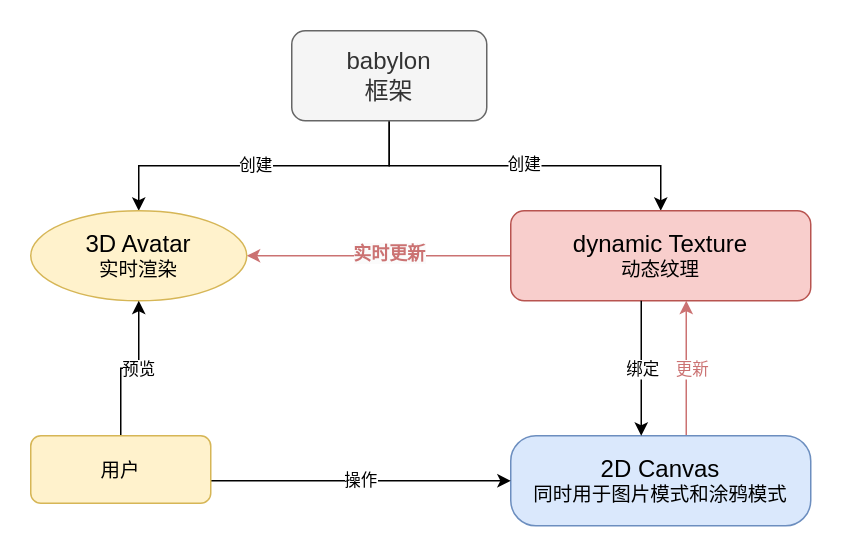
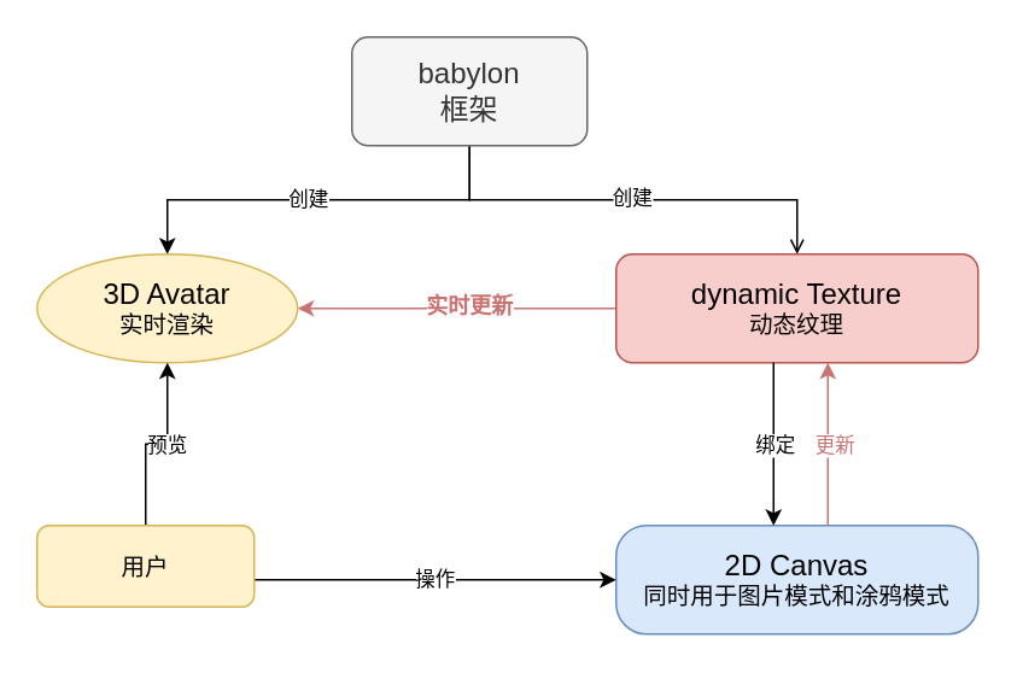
  <mxCell id="0" />
  <mxCell id="1" parent="0" />
- <mxCell id="2" style="edgeStyle=orthogonalEdgeStyle;rounded=0;orthogonalLoop=1;jettySize=auto;html=1;entryX=0.5;entryY=0;entryDx=0;entryDy=0;" edge="1" parent="1" source="6" target="12"><mxGeometry relative="1" as="geometry"><Array as="points"><mxPoint x="259" y="110" /><mxPoint x="440" y="110" /></Array></mxGeometry></mxCell>
+ <mxCell id="2" style="edgeStyle=orthogonalEdgeStyle;rounded=0;orthogonalLoop=1;jettySize=auto;html=1;entryX=0.5;entryY=0;entryDx=0;entryDy=0;endArrow=open;" edge="1" parent="1" source="6" target="12"><mxGeometry relative="1" as="geometry"><Array as="points"><mxPoint x="259" y="110" /><mxPoint x="440" y="110" /></Array></mxGeometry></mxCell>
  <mxCell id="3" value="创建" style="edgeLabel;html=1;align=center;verticalAlign=middle;resizable=0;points=[];" vertex="1" connectable="0" parent="2"><mxGeometry x="-0.012" y="2" relative="1" as="geometry"><mxPoint as="offset" /></mxGeometry></mxCell>
  <mxCell id="4" style="edgeStyle=orthogonalEdgeStyle;rounded=0;orthogonalLoop=1;jettySize=auto;html=1;entryX=0.5;entryY=0;entryDx=0;entryDy=0;" edge="1" parent="1" source="6" target="13"><mxGeometry relative="1" as="geometry"><Array as="points"><mxPoint x="259" y="110" /><mxPoint x="92" y="110" /></Array></mxGeometry></mxCell>
  <mxCell id="5" value="创建" style="edgeLabel;html=1;align=center;verticalAlign=middle;resizable=0;points=[];" vertex="1" connectable="0" parent="4"><mxGeometry x="0.057" y="-1" relative="1" as="geometry"><mxPoint as="offset" /></mxGeometry></mxCell>
  <mxCell id="6" value="&lt;span style=&quot;font-size: 16px;&quot;&gt;babylon&lt;br&gt;框架&lt;/span&gt;" style="rounded=1;whiteSpace=wrap;html=1;fillColor=#f5f5f5;fontColor=#333333;strokeColor=#666666;" vertex="1" parent="1"><mxGeometry x="194" y="20" width="130" height="60" as="geometry" /></mxCell>
  <mxCell id="7" style="edgeStyle=orthogonalEdgeStyle;rounded=0;orthogonalLoop=1;jettySize=auto;html=1;entryX=0.5;entryY=1;entryDx=0;entryDy=0;strokeColor=#cb7272;" edge="1" parent="1"><mxGeometry relative="1" as="geometry"><mxPoint x="457" y="290" as="sourcePoint" /><mxPoint x="457" y="200" as="targetPoint" /></mxGeometry></mxCell>
  <mxCell id="8" value="&lt;font color=&quot;#cb7272&quot;&gt;更新&lt;/font&gt;" style="edgeLabel;html=1;align=center;verticalAlign=middle;resizable=0;points=[];" vertex="1" connectable="0" parent="7"><mxGeometry y="-3" relative="1" as="geometry"><mxPoint as="offset" /></mxGeometry></mxCell>
  <mxCell id="9" value="&lt;font style=&quot;&quot;&gt;&lt;font style=&quot;font-size: 16px;&quot;&gt;2D Canvas&lt;br&gt;&lt;/font&gt;&lt;font style=&quot;font-size: 13px;&quot;&gt;同时用于图片模式和涂鸦模式&lt;/font&gt;&lt;br&gt;&lt;/font&gt;" style="rounded=1;whiteSpace=wrap;html=1;fillColor=#dae8fc;strokeColor=#6c8ebf;arcSize=28;" vertex="1" parent="1"><mxGeometry x="340" y="290" width="200" height="60" as="geometry" /></mxCell>
  <mxCell id="10" style="edgeStyle=orthogonalEdgeStyle;rounded=0;orthogonalLoop=1;jettySize=auto;html=1;strokeColor=#CB7272;" edge="1" parent="1" source="12" target="13"><mxGeometry relative="1" as="geometry" /></mxCell>
  <mxCell id="11" value="&lt;b style=&quot;border-color: var(--border-color); font-size: 12px; background-color: rgb(251, 251, 251);&quot;&gt;&lt;font style=&quot;border-color: var(--border-color);&quot; color=&quot;#cb7272&quot;&gt;实时更新&lt;/font&gt;&lt;/b&gt;" style="edgeLabel;html=1;align=center;verticalAlign=middle;resizable=0;points=[];" vertex="1" connectable="0" parent="10"><mxGeometry x="-0.068" y="-2" relative="1" as="geometry"><mxPoint as="offset" /></mxGeometry></mxCell>
  <mxCell id="12" value="&lt;font style=&quot;&quot;&gt;&lt;span style=&quot;font-size: 16px;&quot;&gt;dynamic Texture&lt;/span&gt;&lt;br&gt;&lt;font style=&quot;font-size: 13px;&quot;&gt;动态纹理&lt;/font&gt;&lt;br&gt;&lt;/font&gt;" style="rounded=1;whiteSpace=wrap;html=1;fillColor=#f8cecc;strokeColor=#b85450;" vertex="1" parent="1"><mxGeometry x="340" y="140" width="200" height="60" as="geometry" /></mxCell>
  <mxCell id="13" value="&lt;font style=&quot;&quot;&gt;&lt;span style=&quot;font-size: 16px;&quot;&gt;3D Avatar&lt;/span&gt;&lt;br&gt;&lt;font style=&quot;font-size: 13px;&quot;&gt;实时渲染&lt;/font&gt;&lt;br&gt;&lt;/font&gt;" style="ellipse;whiteSpace=wrap;html=1;fillColor=#fff2cc;strokeColor=#d6b656;" vertex="1" parent="1"><mxGeometry x="20" y="140" width="144" height="60" as="geometry" /></mxCell>
  <mxCell id="14" value="" style="endArrow=classic;html=1;rounded=0;exitX=0.25;exitY=1;exitDx=0;exitDy=0;entryX=0.25;entryY=0;entryDx=0;entryDy=0;" edge="1" parent="1"><mxGeometry width="50" height="50" relative="1" as="geometry"><mxPoint x="427" y="200" as="sourcePoint" /><mxPoint x="427" y="290" as="targetPoint" /></mxGeometry></mxCell>
  <mxCell id="15" value="绑定" style="edgeLabel;html=1;align=center;verticalAlign=middle;resizable=0;points=[];" vertex="1" connectable="0" parent="14"><mxGeometry x="-0.067" relative="1" as="geometry"><mxPoint y="3" as="offset" /></mxGeometry></mxCell>
  <mxCell id="16" value="操作" style="edgeStyle=orthogonalEdgeStyle;rounded=0;orthogonalLoop=1;jettySize=auto;html=1;entryX=0;entryY=0.5;entryDx=0;entryDy=0;" edge="1" parent="1" source="19" target="9"><mxGeometry relative="1" as="geometry"><Array as="points"><mxPoint x="250" y="320" /><mxPoint x="250" y="320" /></Array></mxGeometry></mxCell>
  <mxCell id="17" style="edgeStyle=orthogonalEdgeStyle;rounded=0;orthogonalLoop=1;jettySize=auto;html=1;entryX=0.5;entryY=1;entryDx=0;entryDy=0;" edge="1" parent="1" source="19" target="13"><mxGeometry relative="1" as="geometry" /></mxCell>
  <mxCell id="18" value="预览" style="edgeLabel;html=1;align=center;verticalAlign=middle;resizable=0;points=[];" vertex="1" connectable="0" parent="17"><mxGeometry x="0.111" y="1" relative="1" as="geometry"><mxPoint as="offset" /></mxGeometry></mxCell>
  <mxCell id="19" value="&lt;font style=&quot;&quot;&gt;&lt;font style=&quot;font-size: 13px;&quot;&gt;用户&lt;/font&gt;&lt;br&gt;&lt;/font&gt;" style="rounded=1;whiteSpace=wrap;html=1;fillColor=#fff2cc;strokeColor=#d6b656;" vertex="1" parent="1"><mxGeometry x="20" y="290" width="120" height="45" as="geometry" /></mxCell>
